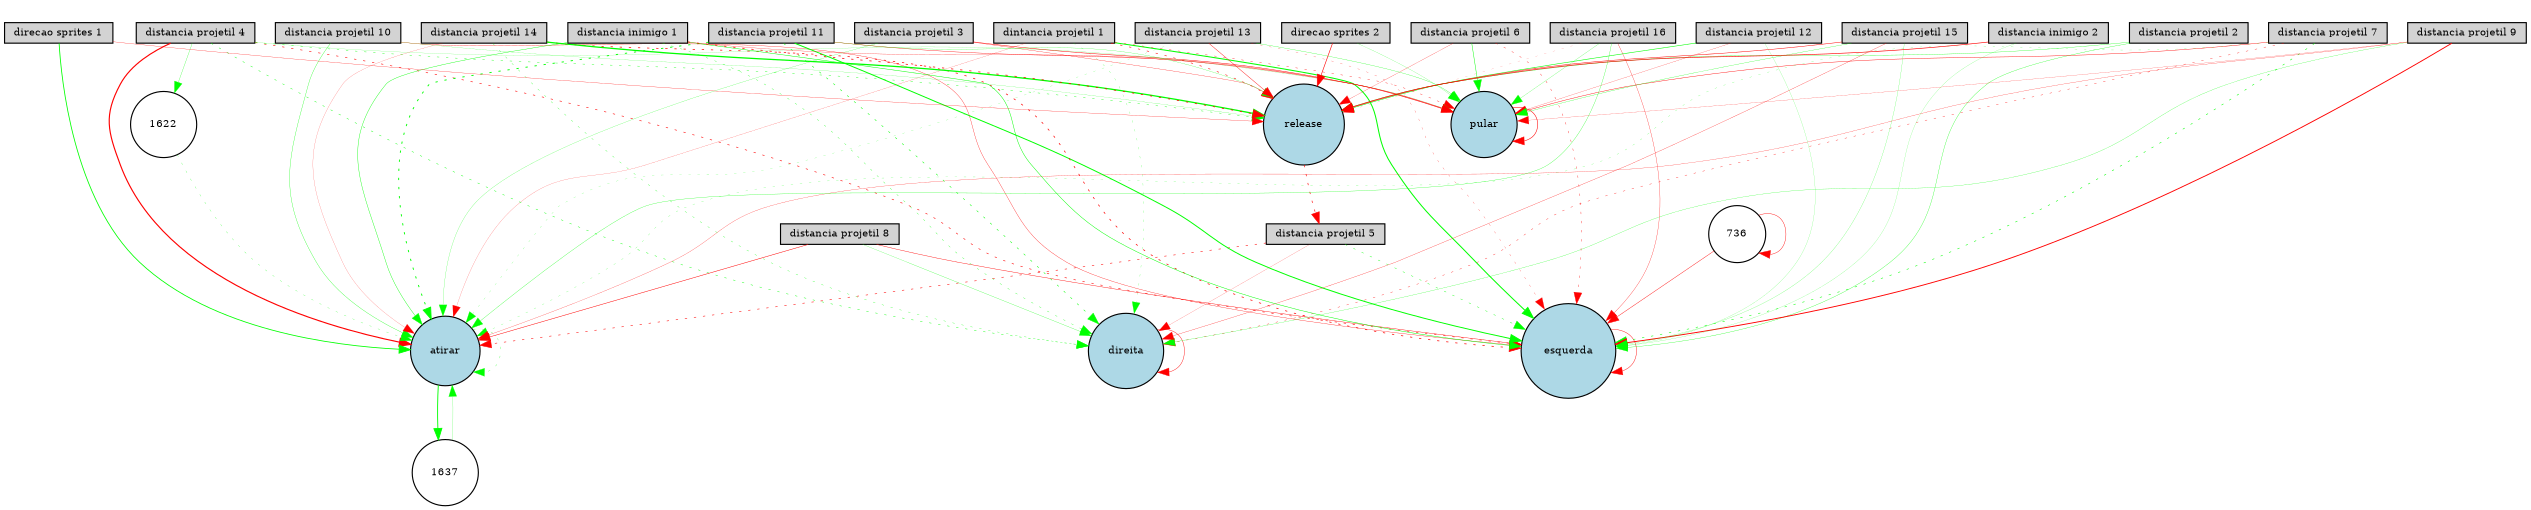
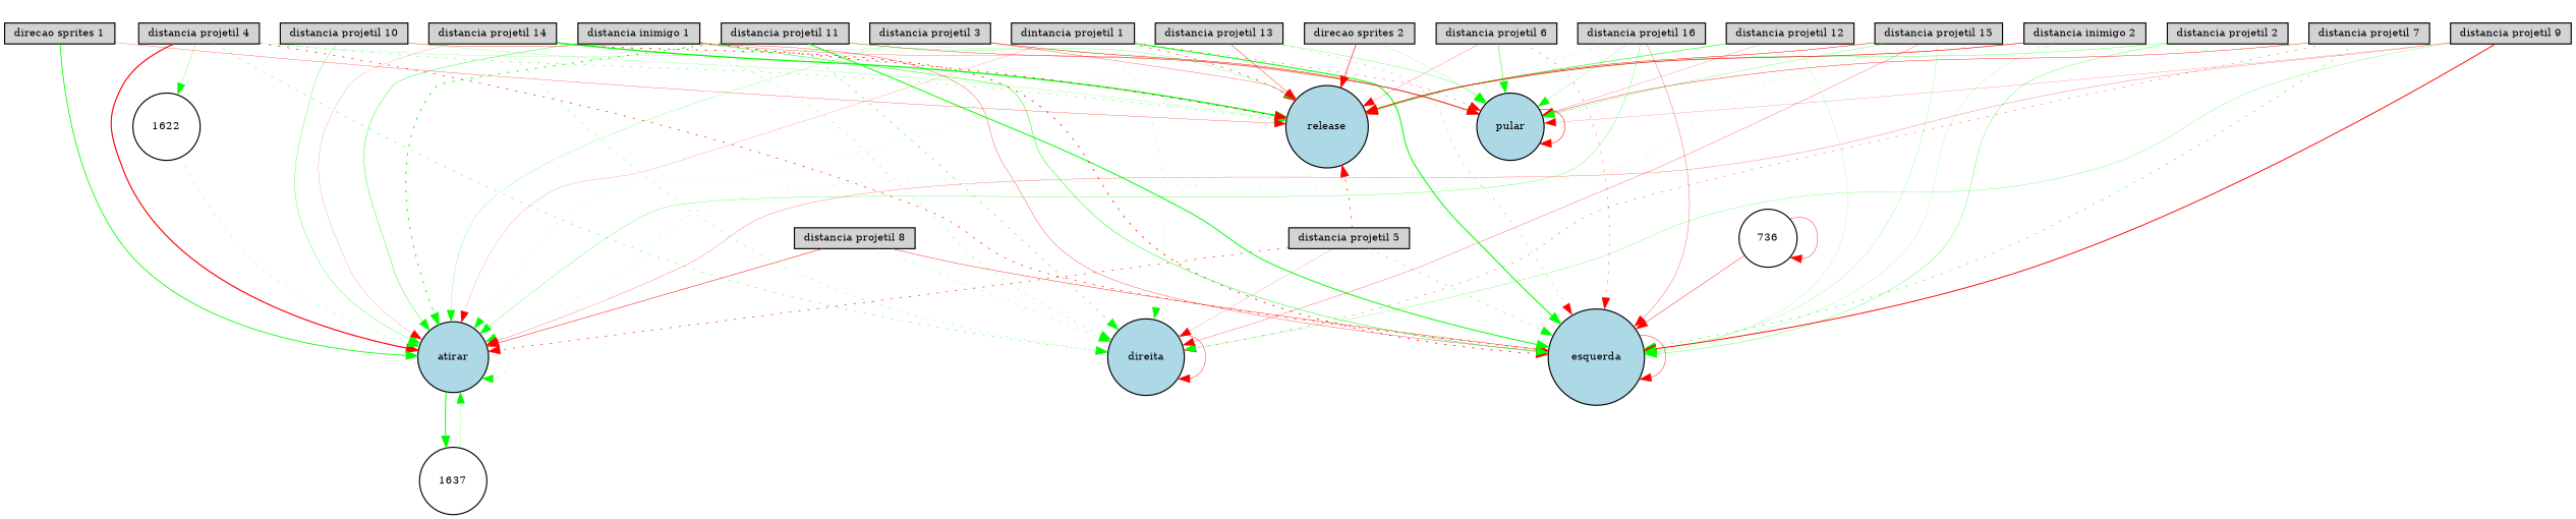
  digraph {
    node [fillcolor=lightgray fontsize=9 shape=box style=filled]
    edge [color=green style=solid]
    "dintancia projetil 1" [height=0.2 width=0.2]
    esquerda [fillcolor=lightblue height=0.2 shape=circle width=0.2]
    direita [fillcolor=lightblue height=0.2 shape=circle width=0.2]
    pular [fillcolor=lightblue height=0.2 shape=circle width=0.2]
    atirar [fillcolor=lightblue height=0.2 shape=circle width=0.2]
    release [fillcolor=lightblue height=0.2 shape=circle width=0.2]
    1637 [fillcolor=white height=0.2 shape=circle width=0.2]
    "distancia projetil 2" [height=0.2 width=0.2]
    "distancia projetil 3" [height=0.2 width=0.2]
    "distancia projetil 4" [height=0.2 width=0.2]
    1622 [fillcolor=white height=0.2 shape=circle width=0.2]
    "distancia projetil 5" [height=0.2 width=0.2]
    "distancia projetil 6" [height=0.2 width=0.2]
    "distancia projetil 7" [height=0.2 width=0.2]
    "distancia projetil 8" [height=0.2 width=0.2]
    "distancia projetil 9" [height=0.2 width=0.2]
    "distancia projetil 10" [height=0.2 width=0.2]
    "distancia projetil 11" [height=0.2 width=0.2]
    "distancia projetil 12" [height=0.2 width=0.2]
    "distancia projetil 13" [height=0.2 width=0.2]
    "distancia projetil 14" [height=0.2 width=0.2]
    "distancia projetil 15" [height=0.2 width=0.2]
    "distancia projetil 16" [height=0.2 width=0.2]
    "distancia inimigo 1" [height=0.2 width=0.2]
    "distancia inimigo 2" [height=0.2 width=0.2]
    "direcao sprites 1" [height=0.2 width=0.2]
    "direcao sprites 2" [height=0.2 width=0.2]
    736 [fillcolor=white height=0.2 shape=circle width=0.2]
    "dintancia projetil 1" -> esquerda [penwidth=0.888827157373]
    "dintancia projetil 1" -> direita [penwidth=0.167591121762 style=dotted]
    "dintancia projetil 1" -> pular [color=red penwidth=0.311582486495 style=dotted]
    "dintancia projetil 1" -> atirar [color=red penwidth=0.133842955921]
    "dintancia projetil 1" -> release [color=red penwidth=0.487717343869 style=dotted]
    esquerda -> esquerda [color=red penwidth=0.369354410517]
    direita -> direita [color=red penwidth=0.35528244883]
    pular -> pular [color=red penwidth=0.471455991812]
    atirar -> atirar [penwidth=0.212686709597 style=dotted]
    atirar -> 1637 [penwidth=0.790001743714]
    1637 -> atirar [penwidth=0.161689101638]
    "distancia projetil 2" -> esquerda [penwidth=0.256413250389]
    "distancia projetil 2" -> release [penwidth=0.259915990768]
    "distancia projetil 3" -> pular [color=red penwidth=0.417159306851]
    "distancia projetil 3" -> atirar [penwidth=0.169918167469]
    "distancia projetil 3" -> release [color=red penwidth=0.239205000859]
    "distancia projetil 4" -> esquerda [color=red penwidth=0.509703093236 style=dotted]
    "distancia projetil 4" -> direita [penwidth=0.370183046482 style=dotted]
    "distancia projetil 4" -> pular [penwidth=0.125458225717]
    "distancia projetil 4" -> atirar [color=red penwidth=0.997759158247]
    "distancia projetil 4" -> release [penwidth=0.338430516665 style=dotted]
    "distancia projetil 4" -> 1622 [penwidth=0.220785215422]
    1622 -> atirar [penwidth=0.192817957065 style=dotted]
    "distancia projetil 5" -> esquerda [penwidth=0.332677290743 style=dotted]
    "distancia projetil 5" -> direita [color=red penwidth=0.135467639957]
    "distancia projetil 5" -> atirar [color=red penwidth=0.473060843743 style=dotted]
-   release -> "distancia projetil 5" [color=red penwidth=0.545820879807 style=dotted]
+   "distancia projetil 5" -> release [color=red penwidth=0.545820879807 style=dotted]
    "distancia projetil 6" -> esquerda [color=red penwidth=0.30006107527 style=dotted]
    "distancia projetil 6" -> pular [penwidth=0.394323374112]
    "distancia projetil 6" -> release [color=red penwidth=0.191667318261]
    "distancia projetil 7" -> esquerda [penwidth=0.463660789552 style=dotted]
    "distancia projetil 7" -> direita [color=red penwidth=0.29257741688 style=dotted]
    "distancia projetil 7" -> pular [color=red penwidth=0.353063080788]
    "distancia projetil 7" -> atirar [penwidth=0.155158821826 style=dotted]
    "distancia projetil 8" -> esquerda [color=red penwidth=0.344623770193]
-   "distancia projetil 8" -> direita [penwidth=0.20986574967]
+   "distancia projetil 8" -> direita [penwidth=0.20986574967 style=dotted]
    "distancia projetil 8" -> atirar [color=red penwidth=0.417645848657]
    "distancia projetil 9" -> esquerda [color=red penwidth=0.806475720161]
    "distancia projetil 9" -> direita [penwidth=0.197674361511]
    "distancia projetil 9" -> pular [color=red penwidth=0.148026232904]
    "distancia projetil 9" -> atirar [color=red penwidth=0.196561918446]
    "distancia projetil 10" -> esquerda [color=red penwidth=0.274440056863]
    "distancia projetil 10" -> atirar [penwidth=0.263534878551]
    "distancia projetil 10" -> release [penwidth=0.139391986529]
    "distancia projetil 11" -> esquerda [penwidth=0.849880767357]
    "distancia projetil 11" -> direita [penwidth=0.463630704911 style=dotted]
    "distancia projetil 11" -> pular [color=red penwidth=0.324087403499]
    "distancia projetil 11" -> atirar [penwidth=0.79962808203 style=dotted]
    "distancia projetil 11" -> release [penwidth=0.186815044893]
    "distancia projetil 12" -> esquerda [penwidth=0.12716963639]
    "distancia projetil 12" -> pular [color=red penwidth=0.172410387403]
    "distancia projetil 12" -> release [penwidth=0.477035946655]
    "distancia projetil 13" -> esquerda [color=red penwidth=0.185082454011 style=dotted]
    "distancia projetil 13" -> pular [penwidth=0.229059100325]
    "distancia projetil 13" -> atirar [penwidth=0.134776340947 style=dotted]
    "distancia projetil 13" -> release [color=red penwidth=0.348957854876]
    "distancia projetil 14" -> esquerda [color=red penwidth=0.626419479372 style=dotted]
    "distancia projetil 14" -> direita [penwidth=0.246258386995 style=dotted]
    "distancia projetil 14" -> atirar [color=red penwidth=0.131328747074]
    "distancia projetil 14" -> release [penwidth=1.11838838404]
    "distancia projetil 15" -> esquerda [penwidth=0.158298087461]
    "distancia projetil 15" -> direita [color=red penwidth=0.228880981095]
    "distancia projetil 15" -> pular [penwidth=0.221936514242]
    "distancia projetil 15" -> release [color=red penwidth=0.41765363264]
    "distancia projetil 16" -> esquerda [color=red penwidth=0.243389863793]
    "distancia projetil 16" -> pular [penwidth=0.173840836946]
    "distancia projetil 16" -> atirar [penwidth=0.236730136845]
    "distancia projetil 16" -> release [color=red penwidth=0.100127412787 style=dotted]
    "distancia inimigo 1" -> esquerda [penwidth=0.411870435753]
    "distancia inimigo 1" -> direita [penwidth=0.264031576967 style=dotted]
    "distancia inimigo 1" -> pular [color=red penwidth=0.221168131033]
    "distancia inimigo 1" -> atirar [penwidth=0.339390073801]
    "distancia inimigo 1" -> release [color=red penwidth=0.651255984479 style=dotted]
    "distancia inimigo 2" -> esquerda [penwidth=0.124072664902]
    "distancia inimigo 2" -> release [color=red penwidth=0.548884693331]
    "direcao sprites 1" -> atirar [penwidth=0.719951762088]
    "direcao sprites 1" -> release [color=red penwidth=0.226706083401]
    "direcao sprites 2" -> pular [penwidth=0.142064851919]
    "direcao sprites 2" -> release [color=red penwidth=0.524245664392]
    736 -> esquerda [color=red penwidth=0.349660852049]
    736 -> 736 [color=red penwidth=0.351968984562]
  }
